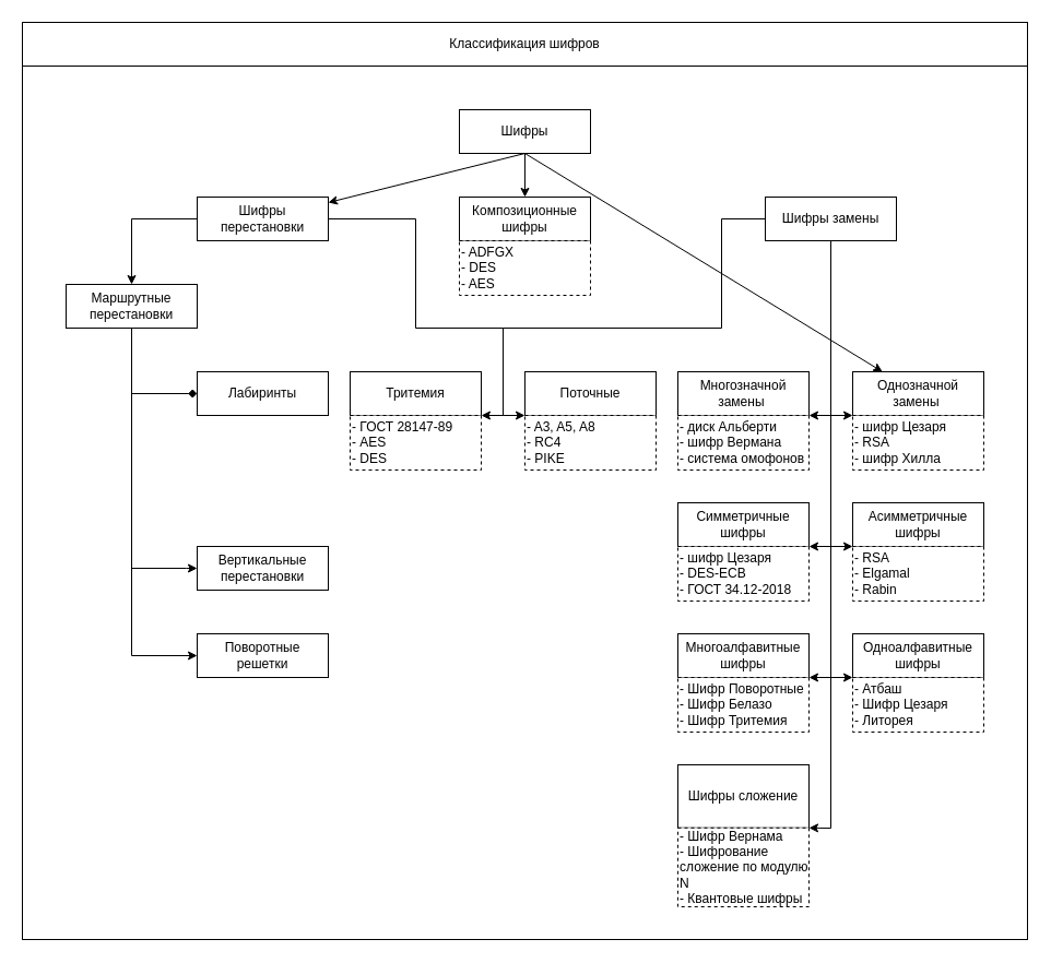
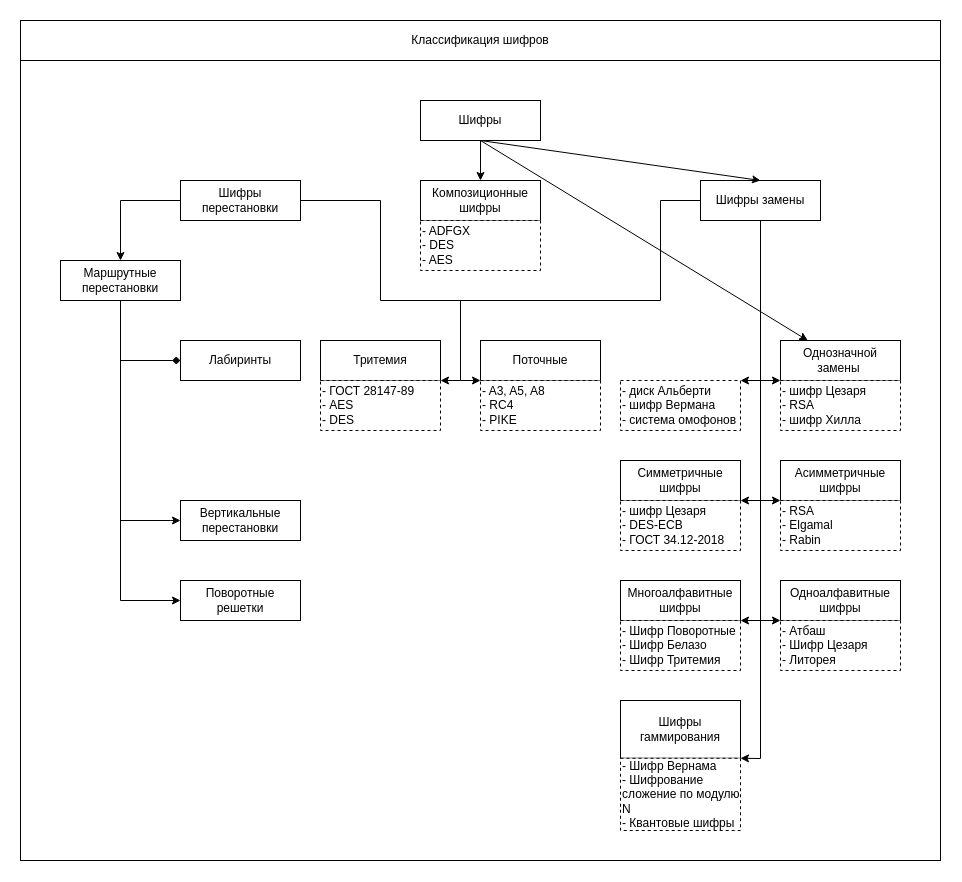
  <mxCell id="0" />
  <mxCell id="1" parent="0" />
  <mxCell id="2" value="" style="rounded=0;whiteSpace=wrap;html=1;" vertex="1" parent="1"><mxGeometry x="20" y="20" width="920" height="840" as="geometry" /></mxCell>
  <mxCell id="3" value="Классификация шифров" style="rounded=0;whiteSpace=wrap;html=1;" vertex="1" parent="1"><mxGeometry x="20" y="20" width="920" height="40" as="geometry" /></mxCell>
  <mxCell id="4" value="Шифры" style="rounded=0;whiteSpace=wrap;html=1;" vertex="1" parent="1"><mxGeometry x="420" y="100" width="120" height="40" as="geometry" /></mxCell>
  <mxCell id="5" value="Шифры перестановки" style="rounded=0;whiteSpace=wrap;html=1;" vertex="1" parent="1"><mxGeometry x="180" y="180" width="120" height="40" as="geometry" /></mxCell>
  <mxCell id="6" value="Шифры замены" style="rounded=0;whiteSpace=wrap;html=1;" vertex="1" parent="1"><mxGeometry x="700" y="180" width="120" height="40" as="geometry" /></mxCell>
- <mxCell id="7" value="" style="endArrow=classic;html=1;rounded=0;exitX=0.5;exitY=1;exitDx=0;exitDy=0;" edge="1" parent="1" source="4" target="5"><mxGeometry width="50" height="50" relative="1" as="geometry"><mxPoint x="540" y="220" as="sourcePoint" /><mxPoint x="590" y="170" as="targetPoint" /></mxGeometry></mxCell>
+ <mxCell id="7" value="" style="endArrow=classic;html=1;rounded=0;exitX=0.5;exitY=1;exitDx=0;exitDy=0;entryX=0.5;entryY=0;entryDx=0;entryDy=0;" edge="1" parent="1" source="4" target="6"><mxGeometry width="50" height="50" relative="1" as="geometry"><mxPoint x="540" y="220" as="sourcePoint" /><mxPoint x="590" y="170" as="targetPoint" /></mxGeometry></mxCell>
  <mxCell id="8" value="" style="endArrow=classic;html=1;rounded=0;exitX=0.5;exitY=1;exitDx=0;exitDy=0;entryX=0.5;entryY=0;entryDx=0;entryDy=0;" edge="1" parent="1" source="4" target="11"><mxGeometry width="50" height="50" relative="1" as="geometry"><mxPoint x="530" y="150" as="sourcePoint" /><mxPoint x="290" y="190" as="targetPoint" /></mxGeometry></mxCell>
  <mxCell id="9" value="" style="endArrow=classic;html=1;rounded=0;exitX=0.5;exitY=1;exitDx=0;exitDy=0;" edge="1" parent="1" source="4" target="22"><mxGeometry width="50" height="50" relative="1" as="geometry"><mxPoint x="530" y="150" as="sourcePoint" /><mxPoint x="530" y="190" as="targetPoint" /></mxGeometry></mxCell>
  <mxCell id="10" value="" style="group" vertex="1" connectable="0" parent="1"><mxGeometry x="420" y="180" width="120" height="90" as="geometry" /></mxCell>
  <mxCell id="11" value="Композиционные шифры" style="rounded=0;whiteSpace=wrap;html=1;" vertex="1" parent="10"><mxGeometry width="120" height="40" as="geometry" /></mxCell>
  <mxCell id="12" value="&lt;span style=&quot;background-color: initial;&quot;&gt;- ADFGX&lt;/span&gt;&lt;br&gt;&lt;span style=&quot;background-color: initial;&quot;&gt;- DES&lt;/span&gt;&lt;br&gt;&lt;span style=&quot;background-color: initial;&quot;&gt;- AES&amp;nbsp;&lt;/span&gt;" style="rounded=0;whiteSpace=wrap;html=1;dashed=1;align=left;" vertex="1" parent="10"><mxGeometry y="40" width="120" height="50" as="geometry" /></mxCell>
  <mxCell id="13" value="" style="group" vertex="1" connectable="0" parent="1"><mxGeometry x="470" y="340" width="120" height="90" as="geometry" /></mxCell>
  <mxCell id="14" value="Поточные" style="rounded=0;whiteSpace=wrap;html=1;" vertex="1" parent="13"><mxGeometry x="10" width="120" height="40" as="geometry" /></mxCell>
  <mxCell id="15" value="&lt;span style=&quot;background-color: initial;&quot;&gt;- A3, A5, A8&lt;/span&gt;&lt;br&gt;&lt;span style=&quot;background-color: initial;&quot;&gt;- RC4&lt;br&gt;&lt;/span&gt;&lt;span style=&quot;background-color: initial;&quot;&gt;- PIKE&lt;/span&gt;" style="rounded=0;whiteSpace=wrap;html=1;dashed=1;align=left;" vertex="1" parent="13"><mxGeometry x="10" y="40" width="120" height="50" as="geometry" /></mxCell>
  <mxCell id="16" value="" style="endArrow=classic;html=1;rounded=0;entryX=1;entryY=0;entryDx=0;entryDy=0;exitX=1;exitY=0.5;exitDx=0;exitDy=0;" edge="1" parent="1" source="5" target="55"><mxGeometry width="50" height="50" relative="1" as="geometry"><mxPoint x="300" y="220" as="sourcePoint" /><mxPoint x="510" y="320" as="targetPoint" /><Array as="points"><mxPoint x="380" y="200" /><mxPoint x="380" y="300" /><mxPoint x="460" y="300" /><mxPoint x="460" y="380" /></Array></mxGeometry></mxCell>
  <mxCell id="17" value="" style="endArrow=classic;html=1;rounded=0;entryX=0;entryY=0;entryDx=0;entryDy=0;exitX=0;exitY=0.5;exitDx=0;exitDy=0;" edge="1" parent="1" source="6" target="15"><mxGeometry width="50" height="50" relative="1" as="geometry"><mxPoint x="700" y="230" as="sourcePoint" /><mxPoint x="510" y="390" as="targetPoint" /><Array as="points"><mxPoint x="660" y="200" /><mxPoint x="660" y="300" /><mxPoint x="460" y="300" /><mxPoint x="460" y="340" /><mxPoint x="460" y="380" /></Array></mxGeometry></mxCell>
  <mxCell id="18" value="" style="group" vertex="1" connectable="0" parent="1"><mxGeometry x="620" y="340" width="120" height="90" as="geometry" /></mxCell>
- <mxCell id="19" value="Многозначной замены&amp;nbsp;" style="rounded=0;whiteSpace=wrap;html=1;" vertex="1" parent="18"><mxGeometry width="120" height="40" as="geometry" /></mxCell>
  <mxCell id="20" value="&lt;span style=&quot;background-color: initial;&quot;&gt;- диск Альберти&lt;/span&gt;&lt;br&gt;&lt;span style=&quot;background-color: initial;&quot;&gt;- шифр Вермана&lt;br&gt;&lt;/span&gt;&lt;span style=&quot;background-color: initial;&quot;&gt;- система омофонов&lt;/span&gt;" style="rounded=0;whiteSpace=wrap;html=1;dashed=1;align=left;" vertex="1" parent="18"><mxGeometry y="40" width="120" height="50" as="geometry" /></mxCell>
  <mxCell id="21" value="" style="group" vertex="1" connectable="0" parent="1"><mxGeometry x="780" y="340" width="120" height="90" as="geometry" /></mxCell>
  <mxCell id="22" value="Однозначной замены&amp;nbsp;" style="rounded=0;whiteSpace=wrap;html=1;" vertex="1" parent="21"><mxGeometry width="120" height="40" as="geometry" /></mxCell>
  <mxCell id="23" value="&lt;span style=&quot;background-color: initial;&quot;&gt;- шифр Цезаря&lt;/span&gt;&lt;br&gt;&lt;span style=&quot;background-color: initial;&quot;&gt;- RSA&lt;br&gt;- шифр Хилла&lt;br&gt;&lt;/span&gt;" style="rounded=0;whiteSpace=wrap;html=1;dashed=1;align=left;" vertex="1" parent="21"><mxGeometry y="40" width="120" height="50" as="geometry" /></mxCell>
  <mxCell id="24" value="" style="group" vertex="1" connectable="0" parent="1"><mxGeometry x="620" y="460" width="120" height="90" as="geometry" /></mxCell>
  <mxCell id="25" value="Симметричные шифры" style="rounded=0;whiteSpace=wrap;html=1;" vertex="1" parent="24"><mxGeometry width="120" height="40" as="geometry" /></mxCell>
  <mxCell id="26" value="&lt;span style=&quot;background-color: initial;&quot;&gt;- шифр Цезаря&lt;/span&gt;&lt;br&gt;&lt;span style=&quot;background-color: initial;&quot;&gt;- DES-ECB&lt;br&gt;&lt;/span&gt;&lt;span style=&quot;background-color: initial;&quot;&gt;- ГОСТ 34.12-2018&lt;/span&gt;" style="rounded=0;whiteSpace=wrap;html=1;dashed=1;align=left;" vertex="1" parent="24"><mxGeometry y="40" width="120" height="50" as="geometry" /></mxCell>
  <mxCell id="27" value="" style="group" vertex="1" connectable="0" parent="1"><mxGeometry x="780" y="460" width="120" height="90" as="geometry" /></mxCell>
  <mxCell id="28" value="Асимметричные шифры" style="rounded=0;whiteSpace=wrap;html=1;" vertex="1" parent="27"><mxGeometry width="120" height="40" as="geometry" /></mxCell>
  <mxCell id="29" value="&lt;span style=&quot;background-color: initial;&quot;&gt;- RSA&lt;/span&gt;&lt;br&gt;&lt;span style=&quot;background-color: initial;&quot;&gt;- Elgamal&lt;br&gt;&lt;/span&gt;&lt;span style=&quot;background-color: initial;&quot;&gt;- Rabin&lt;/span&gt;" style="rounded=0;whiteSpace=wrap;html=1;dashed=1;align=left;" vertex="1" parent="27"><mxGeometry y="40" width="120" height="50" as="geometry" /></mxCell>
  <mxCell id="30" value="" style="group" vertex="1" connectable="0" parent="1"><mxGeometry x="620" y="580" width="120" height="90" as="geometry" /></mxCell>
  <mxCell id="31" value="Многоалфавитные шифры" style="rounded=0;whiteSpace=wrap;html=1;" vertex="1" parent="30"><mxGeometry width="120" height="40" as="geometry" /></mxCell>
  <mxCell id="32" value="&lt;span style=&quot;background-color: initial;&quot;&gt;- Шифр Поворотные&lt;/span&gt;&lt;br&gt;&lt;span style=&quot;background-color: initial;&quot;&gt;- Шифр Белазо&lt;br&gt;&lt;/span&gt;&lt;span style=&quot;background-color: initial;&quot;&gt;- Шифр Тритемия&lt;/span&gt;" style="rounded=0;whiteSpace=wrap;html=1;dashed=1;align=left;" vertex="1" parent="30"><mxGeometry y="40" width="120" height="50" as="geometry" /></mxCell>
  <mxCell id="33" value="" style="group" vertex="1" connectable="0" parent="1"><mxGeometry x="780" y="580" width="120" height="90" as="geometry" /></mxCell>
  <mxCell id="34" value="Одноалфавитные шифры" style="rounded=0;whiteSpace=wrap;html=1;" vertex="1" parent="33"><mxGeometry width="120" height="40" as="geometry" /></mxCell>
  <mxCell id="35" value="&lt;span style=&quot;background-color: initial;&quot;&gt;- Атбаш&lt;/span&gt;&lt;br&gt;&lt;span style=&quot;background-color: initial;&quot;&gt;- Шифр Цезаря&lt;br&gt;&lt;/span&gt;&lt;span style=&quot;background-color: initial;&quot;&gt;- Литорея&lt;/span&gt;" style="rounded=0;whiteSpace=wrap;html=1;dashed=1;align=left;" vertex="1" parent="33"><mxGeometry y="40" width="120" height="50" as="geometry" /></mxCell>
  <mxCell id="36" value="" style="group" vertex="1" connectable="0" parent="1"><mxGeometry x="620" y="700" width="120" height="130" as="geometry" /></mxCell>
- <mxCell id="37" value="Шифры сложение" style="rounded=0;whiteSpace=wrap;html=1;" vertex="1" parent="36"><mxGeometry width="120" height="57.778" as="geometry" /></mxCell>
+ <mxCell id="37" value="Шифры гаммирования" style="rounded=0;whiteSpace=wrap;html=1;" vertex="1" parent="36"><mxGeometry width="120" height="57.778" as="geometry" /></mxCell>
  <mxCell id="38" value="&lt;span style=&quot;background-color: initial;&quot;&gt;- Шифр Вернама&lt;/span&gt;&lt;br&gt;&lt;span style=&quot;background-color: initial;&quot;&gt;- Шифрование сложение по модулю N&lt;br&gt;&lt;/span&gt;&lt;span style=&quot;background-color: initial;&quot;&gt;- Квантовые шифры&lt;/span&gt;" style="rounded=0;whiteSpace=wrap;html=1;dashed=1;align=left;" vertex="1" parent="36"><mxGeometry y="57.778" width="120" height="72.222" as="geometry" /></mxCell>
  <mxCell id="39" value="" style="endArrow=classic;html=1;rounded=0;exitX=0.5;exitY=1;exitDx=0;exitDy=0;entryX=1;entryY=0;entryDx=0;entryDy=0;" edge="1" parent="1" source="6" target="38"><mxGeometry width="50" height="50" relative="1" as="geometry"><mxPoint x="800" y="280" as="sourcePoint" /><mxPoint x="850" y="230" as="targetPoint" /><Array as="points"><mxPoint x="760" y="260" /><mxPoint x="760" y="758" /></Array></mxGeometry></mxCell>
  <mxCell id="40" value="Маршрутные перестановки" style="rounded=0;whiteSpace=wrap;html=1;" vertex="1" parent="1"><mxGeometry x="60" y="260" width="120" height="40" as="geometry" /></mxCell>
  <mxCell id="41" value="" style="endArrow=classic;html=1;rounded=0;exitX=0;exitY=0.5;exitDx=0;exitDy=0;entryX=0.5;entryY=0;entryDx=0;entryDy=0;" edge="1" parent="1" source="5" target="40"><mxGeometry width="50" height="50" relative="1" as="geometry"><mxPoint x="330" y="240" as="sourcePoint" /><mxPoint x="380" y="190" as="targetPoint" /><Array as="points"><mxPoint x="120" y="200" /></Array></mxGeometry></mxCell>
  <mxCell id="42" value="Лабиринты" style="rounded=0;whiteSpace=wrap;html=1;" vertex="1" parent="1"><mxGeometry x="180" y="340" width="120" height="40" as="geometry" /></mxCell>
  <mxCell id="43" value="Поворотные решетки" style="rounded=0;whiteSpace=wrap;html=1;" vertex="1" parent="1"><mxGeometry x="180" y="580" width="120" height="40" as="geometry" /></mxCell>
  <mxCell id="44" value="Вертикальные перестановки" style="rounded=0;whiteSpace=wrap;html=1;" vertex="1" parent="1"><mxGeometry x="180" y="500" width="120" height="40" as="geometry" /></mxCell>
  <mxCell id="45" value="" style="endArrow=classic;html=1;rounded=0;exitX=0.5;exitY=1;exitDx=0;exitDy=0;entryX=0;entryY=0.5;entryDx=0;entryDy=0;" edge="1" parent="1" source="40" target="43"><mxGeometry width="50" height="50" relative="1" as="geometry"><mxPoint x="330" y="360" as="sourcePoint" /><mxPoint x="120" y="640" as="targetPoint" /><Array as="points"><mxPoint x="120" y="600" /></Array></mxGeometry></mxCell>
  <mxCell id="46" value="" style="endArrow=classic;html=1;rounded=0;exitX=0.5;exitY=1;exitDx=0;exitDy=0;entryX=0;entryY=0.5;entryDx=0;entryDy=0;" edge="1" parent="1" source="40" target="44"><mxGeometry width="50" height="50" relative="1" as="geometry"><mxPoint x="340" y="390" as="sourcePoint" /><mxPoint x="180" y="520" as="targetPoint" /><Array as="points"><mxPoint x="120" y="520" /><mxPoint x="170" y="520" /></Array></mxGeometry></mxCell>
  <mxCell id="47" value="" style="endArrow=diamond;html=1;rounded=0;exitX=0.5;exitY=1;exitDx=0;exitDy=0;entryX=0;entryY=0.5;entryDx=0;entryDy=0;" edge="1" parent="1" source="40" target="42"><mxGeometry width="50" height="50" relative="1" as="geometry"><mxPoint x="330" y="310" as="sourcePoint" /><mxPoint x="160" y="360" as="targetPoint" /><Array as="points"><mxPoint x="120" y="360" /></Array></mxGeometry></mxCell>
  <mxCell id="48" value="" style="endArrow=classic;html=1;rounded=0;entryX=0;entryY=0;entryDx=0;entryDy=0;exitX=0.5;exitY=1;exitDx=0;exitDy=0;" edge="1" parent="1" source="6" target="35"><mxGeometry width="50" height="50" relative="1" as="geometry"><mxPoint x="850" y="230" as="sourcePoint" /><mxPoint x="740" y="758" as="targetPoint" /><Array as="points"><mxPoint x="760" y="260" /><mxPoint x="760" y="620" /></Array></mxGeometry></mxCell>
  <mxCell id="49" value="" style="endArrow=classic;html=1;rounded=0;entryX=0;entryY=0;entryDx=0;entryDy=0;exitX=0.5;exitY=1;exitDx=0;exitDy=0;" edge="1" parent="1" source="6" target="29"><mxGeometry width="50" height="50" relative="1" as="geometry"><mxPoint x="850" y="230" as="sourcePoint" /><mxPoint x="780" y="620" as="targetPoint" /><Array as="points"><mxPoint x="760" y="260" /><mxPoint x="760" y="500" /></Array></mxGeometry></mxCell>
  <mxCell id="50" value="" style="endArrow=classic;html=1;rounded=0;entryX=0;entryY=0;entryDx=0;entryDy=0;exitX=0.5;exitY=1;exitDx=0;exitDy=0;" edge="1" parent="1" source="6" target="23"><mxGeometry width="50" height="50" relative="1" as="geometry"><mxPoint x="840" y="220" as="sourcePoint" /><mxPoint x="780" y="500" as="targetPoint" /><Array as="points"><mxPoint x="760" y="260" /><mxPoint x="760" y="380" /></Array></mxGeometry></mxCell>
  <mxCell id="51" value="" style="endArrow=classic;html=1;rounded=0;entryX=1;entryY=0;entryDx=0;entryDy=0;exitX=0.5;exitY=1;exitDx=0;exitDy=0;" edge="1" parent="1" source="6" target="20"><mxGeometry width="50" height="50" relative="1" as="geometry"><mxPoint x="840" y="220" as="sourcePoint" /><mxPoint x="780" y="380" as="targetPoint" /><Array as="points"><mxPoint x="760" y="260" /><mxPoint x="760" y="380" /></Array></mxGeometry></mxCell>
  <mxCell id="52" value="" style="endArrow=classic;html=1;rounded=0;entryX=1;entryY=1;entryDx=0;entryDy=0;exitX=0.5;exitY=1;exitDx=0;exitDy=0;" edge="1" parent="1" source="6" target="25"><mxGeometry width="50" height="50" relative="1" as="geometry"><mxPoint x="840" y="220" as="sourcePoint" /><mxPoint x="780" y="500" as="targetPoint" /><Array as="points"><mxPoint x="760" y="260" /><mxPoint x="760" y="500" /></Array></mxGeometry></mxCell>
  <mxCell id="53" value="" style="endArrow=classic;html=1;rounded=0;entryX=1;entryY=0;entryDx=0;entryDy=0;exitX=0.5;exitY=1;exitDx=0;exitDy=0;" edge="1" parent="1" source="6" target="32"><mxGeometry width="50" height="50" relative="1" as="geometry"><mxPoint x="840" y="220" as="sourcePoint" /><mxPoint x="780" y="620" as="targetPoint" /><Array as="points"><mxPoint x="760" y="260" /><mxPoint x="760" y="620" /></Array></mxGeometry></mxCell>
  <mxCell id="54" value="Тритемия" style="rounded=0;whiteSpace=wrap;html=1;" vertex="1" parent="1"><mxGeometry x="320" y="340" width="120" height="40" as="geometry" /></mxCell>
  <mxCell id="55" value="&lt;span style=&quot;background-color: initial;&quot;&gt;- ГОСТ 28147-89&lt;/span&gt;&lt;br&gt;&lt;span style=&quot;background-color: initial;&quot;&gt;- AES&lt;br&gt;&lt;/span&gt;&lt;span style=&quot;background-color: initial;&quot;&gt;- DES&lt;/span&gt;" style="rounded=0;whiteSpace=wrap;html=1;dashed=1;align=left;" vertex="1" parent="1"><mxGeometry x="320" y="380" width="120" height="50" as="geometry" /></mxCell>
